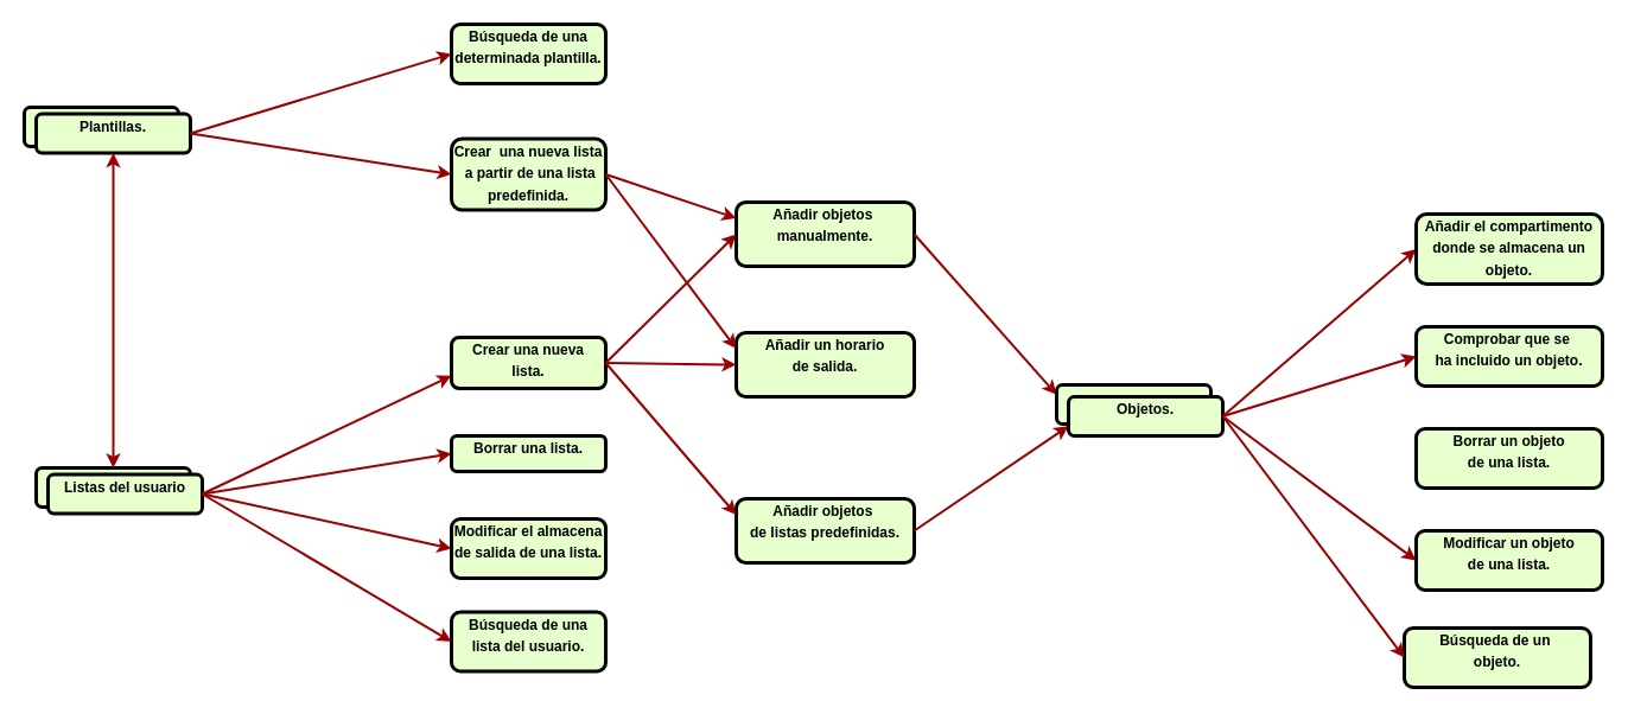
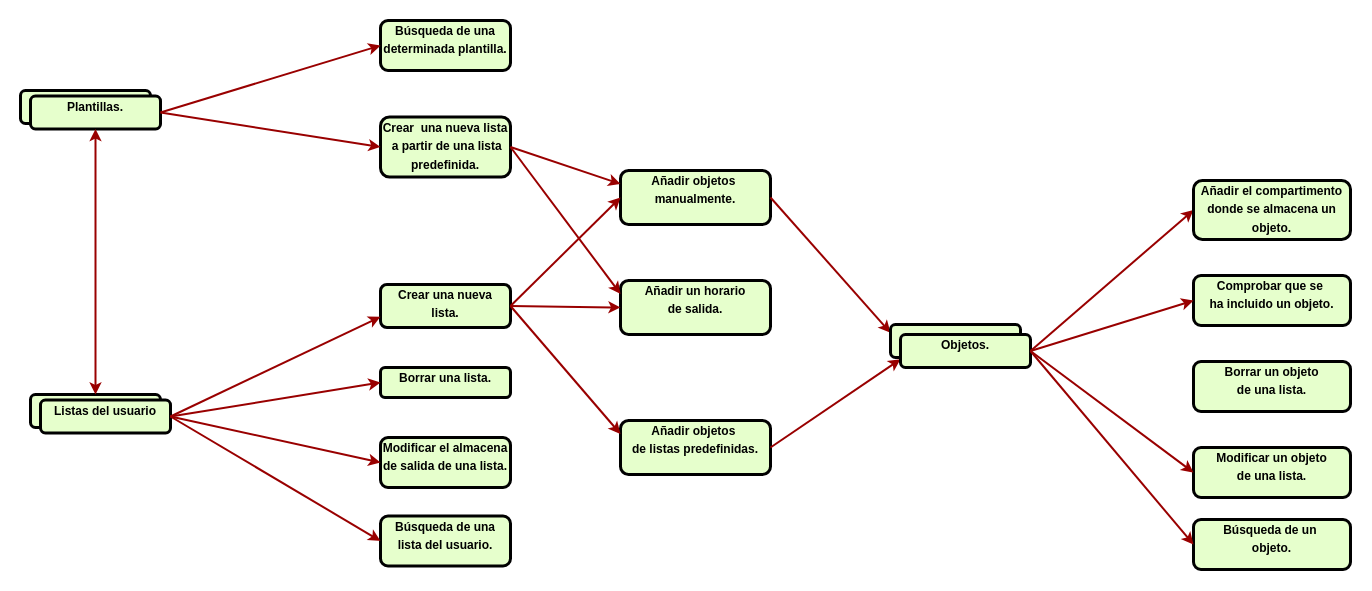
  <mxCell id="0" />
  <mxCell id="1" parent="0" />
  <mxCell id="2" value="&lt;p style=&quot;margin: 4px 0px 0px ; text-align: center&quot;&gt;Crear una nueva&lt;/p&gt;&lt;p style=&quot;margin: 4px 0px 0px ; text-align: center&quot;&gt;lista.&lt;/p&gt;" style="verticalAlign=middle;align=center;overflow=fill;fontSize=12;fontFamily=Helvetica;html=1;rounded=1;fontStyle=1;strokeWidth=3;fillColor=#E6FFCC" vertex="1" parent="1"><mxGeometry x="380" y="284" width="130" height="43" as="geometry" /></mxCell>
  <mxCell id="3" value="&lt;p style=&quot;margin: 4px 0px 0px ; text-align: center&quot;&gt;Añadir objetos&amp;nbsp;&lt;/p&gt;&lt;p style=&quot;margin: 4px 0px 0px ; text-align: center&quot;&gt;manualmente.&lt;/p&gt;" style="verticalAlign=middle;align=center;overflow=fill;fontSize=12;fontFamily=Helvetica;html=1;rounded=1;fontStyle=1;strokeWidth=3;fillColor=#E6FFCC" vertex="1" parent="1"><mxGeometry x="620" y="170" width="150" height="54" as="geometry" /></mxCell>
  <mxCell id="4" value="" style="edgeStyle=none;noEdgeStyle=1;strokeColor=#990000;strokeWidth=2;exitX=1;exitY=0.5;exitDx=0;exitDy=0;entryX=0;entryY=0.5;entryDx=0;entryDy=0;" edge="1" parent="1" source="2" target="3"><mxGeometry width="100" height="100" relative="1" as="geometry"><mxPoint x="520" y="320.5" as="sourcePoint" /><mxPoint x="630" y="234" as="targetPoint" /></mxGeometry></mxCell>
  <mxCell id="5" value="&lt;p style=&quot;margin: 4px 0px 0px ; text-align: center&quot;&gt;Añadir objetos&amp;nbsp;&lt;/p&gt;&lt;p style=&quot;margin: 4px 0px 0px ; text-align: center&quot;&gt;de listas predefinidas.&lt;/p&gt;" style="verticalAlign=middle;align=center;overflow=fill;fontSize=12;fontFamily=Helvetica;html=1;rounded=1;fontStyle=1;strokeWidth=3;fillColor=#E6FFCC" vertex="1" parent="1"><mxGeometry x="620" y="420" width="150" height="54" as="geometry" /></mxCell>
  <mxCell id="6" value="&lt;p style=&quot;margin: 4px 0px 0px ; text-align: center&quot;&gt;Añadir un horario&lt;/p&gt;&lt;p style=&quot;margin: 4px 0px 0px ; text-align: center&quot;&gt;de salida.&lt;/p&gt;" style="verticalAlign=middle;align=center;overflow=fill;fontSize=12;fontFamily=Helvetica;html=1;rounded=1;fontStyle=1;strokeWidth=3;fillColor=#E6FFCC" vertex="1" parent="1"><mxGeometry x="620" y="280" width="150" height="54" as="geometry" /></mxCell>
  <mxCell id="7" value="" style="edgeStyle=none;noEdgeStyle=1;strokeColor=#990000;strokeWidth=2;exitX=1;exitY=0.5;exitDx=0;exitDy=0;entryX=0;entryY=0.5;entryDx=0;entryDy=0;" edge="1" parent="1" source="2" target="6"><mxGeometry width="100" height="100" relative="1" as="geometry"><mxPoint x="520" y="310.5" as="sourcePoint" /><mxPoint x="630" y="310.5" as="targetPoint" /></mxGeometry></mxCell>
  <mxCell id="8" value="&lt;p style=&quot;margin: 4px 0px 0px ; text-align: center&quot;&gt;Borrar una lista.&lt;/p&gt;" style="verticalAlign=middle;align=center;overflow=fill;fontSize=12;fontFamily=Helvetica;html=1;rounded=1;fontStyle=1;strokeWidth=3;fillColor=#E6FFCC" vertex="1" parent="1"><mxGeometry x="380" y="367" width="130" height="30" as="geometry" /></mxCell>
  <mxCell id="9" value="" style="edgeStyle=none;noEdgeStyle=1;strokeColor=#990000;strokeWidth=2;exitX=1;exitY=0.5;exitDx=0;exitDy=0;entryX=0;entryY=0.25;entryDx=0;entryDy=0;" edge="1" parent="1" source="3" target="18"><mxGeometry width="100" height="100" relative="1" as="geometry"><mxPoint x="780" y="234" as="sourcePoint" /><mxPoint x="970" y="371" as="targetPoint" /></mxGeometry></mxCell>
  <mxCell id="10" value="" style="edgeStyle=none;noEdgeStyle=1;strokeColor=#990000;strokeWidth=2;exitX=1;exitY=0.5;exitDx=0;exitDy=0;entryX=0;entryY=0.75;entryDx=0;entryDy=0;" edge="1" parent="1" source="5" target="19"><mxGeometry width="100" height="100" relative="1" as="geometry"><mxPoint x="790" y="244" as="sourcePoint" /><mxPoint x="976.08" y="396.99" as="targetPoint" /></mxGeometry></mxCell>
  <mxCell id="11" value="&lt;p style=&quot;margin: 4px 0px 0px ; text-align: center&quot;&gt;&lt;br&gt;&lt;/p&gt;&lt;p style=&quot;margin: 4px 0px 0px ; text-align: center&quot;&gt;&lt;br&gt;&lt;/p&gt;" style="verticalAlign=middle;align=center;overflow=fill;fontSize=12;fontFamily=Helvetica;html=1;rounded=1;fontStyle=1;strokeWidth=3;fillColor=#E6FFCC" vertex="1" parent="1"><mxGeometry x="30" y="394" width="130" height="33" as="geometry" /></mxCell>
  <mxCell id="12" value="&lt;p style=&quot;margin: 4px 0px 0px ; text-align: center&quot;&gt;Listas del usuario&lt;/p&gt;&lt;p style=&quot;margin: 4px 0px 0px ; text-align: center&quot;&gt;&lt;br&gt;&lt;/p&gt;" style="verticalAlign=middle;align=center;overflow=fill;fontSize=12;fontFamily=Helvetica;html=1;rounded=1;fontStyle=1;strokeWidth=3;fillColor=#E6FFCC" vertex="1" parent="1"><mxGeometry x="40" y="399.5" width="130" height="33" as="geometry" /></mxCell>
  <mxCell id="13" value="" style="edgeStyle=none;noEdgeStyle=1;strokeColor=#990000;strokeWidth=2;entryX=0;entryY=0.75;entryDx=0;entryDy=0;exitX=1;exitY=0.5;exitDx=0;exitDy=0;" edge="1" parent="1" source="12" target="2"><mxGeometry width="100" height="100" relative="1" as="geometry"><mxPoint x="400" y="312.5" as="sourcePoint" /><mxPoint x="510" y="236" as="targetPoint" /></mxGeometry></mxCell>
  <mxCell id="14" value="" style="edgeStyle=none;noEdgeStyle=1;strokeColor=#990000;strokeWidth=2;entryX=0;entryY=0.5;entryDx=0;entryDy=0;exitX=1;exitY=0.5;exitDx=0;exitDy=0;" edge="1" parent="1" source="12" target="8"><mxGeometry width="100" height="100" relative="1" as="geometry"><mxPoint x="180" y="426" as="sourcePoint" /><mxPoint x="270" y="452" as="targetPoint" /></mxGeometry></mxCell>
  <mxCell id="15" value="&lt;p style=&quot;margin: 4px 0px 0px ; text-align: center&quot;&gt;Modificar el almacena&lt;/p&gt;&lt;p style=&quot;margin: 4px 0px 0px ; text-align: center&quot;&gt;de salida de una lista.&lt;/p&gt;" style="verticalAlign=middle;align=center;overflow=fill;fontSize=12;fontFamily=Helvetica;html=1;rounded=1;fontStyle=1;strokeWidth=3;fillColor=#E6FFCC" vertex="1" parent="1"><mxGeometry x="380" y="437" width="130" height="50" as="geometry" /></mxCell>
  <mxCell id="16" value="" style="edgeStyle=none;noEdgeStyle=1;strokeColor=#990000;strokeWidth=2;entryX=0;entryY=0.5;entryDx=0;entryDy=0;exitX=1;exitY=0.5;exitDx=0;exitDy=0;" edge="1" parent="1" source="12" target="15"><mxGeometry width="100" height="100" relative="1" as="geometry"><mxPoint x="147.5" y="442.5" as="sourcePoint" /><mxPoint x="270" y="564" as="targetPoint" /></mxGeometry></mxCell>
  <mxCell id="17" value="&lt;p style=&quot;margin: 4px 0px 0px ; text-align: center&quot;&gt;Comprobar que se&amp;nbsp;&lt;/p&gt;&lt;p style=&quot;margin: 4px 0px 0px ; text-align: center&quot;&gt;ha incluido un objeto.&lt;/p&gt;" style="verticalAlign=middle;align=center;overflow=fill;fontSize=12;fontFamily=Helvetica;html=1;rounded=1;fontStyle=1;strokeWidth=3;fillColor=#E6FFCC" vertex="1" parent="1"><mxGeometry x="1193" y="275" width="157" height="50" as="geometry" /></mxCell>
  <mxCell id="18" value="&lt;p style=&quot;margin: 4px 0px 0px ; text-align: center&quot;&gt;&lt;br&gt;&lt;/p&gt;" style="verticalAlign=middle;align=center;overflow=fill;fontSize=12;fontFamily=Helvetica;html=1;rounded=1;fontStyle=1;strokeWidth=3;fillColor=#E6FFCC" vertex="1" parent="1"><mxGeometry x="890" y="324" width="130" height="33" as="geometry" /></mxCell>
  <mxCell id="19" value="&lt;p style=&quot;margin: 4px 0px 0px ; text-align: center&quot;&gt;Objetos.&lt;/p&gt;" style="verticalAlign=middle;align=center;overflow=fill;fontSize=12;fontFamily=Helvetica;html=1;rounded=1;fontStyle=1;strokeWidth=3;fillColor=#E6FFCC" vertex="1" parent="1"><mxGeometry x="900" y="334" width="130" height="33" as="geometry" /></mxCell>
  <mxCell id="20" value="" style="edgeStyle=none;noEdgeStyle=1;strokeColor=#990000;strokeWidth=2;entryX=0;entryY=0.5;entryDx=0;entryDy=0;exitX=1;exitY=0.5;exitDx=0;exitDy=0;" edge="1" parent="1" source="19" target="24"><mxGeometry width="100" height="100" relative="1" as="geometry"><mxPoint x="1030" y="339" as="sourcePoint" /><mxPoint x="115" y="733" as="targetPoint" /></mxGeometry></mxCell>
  <mxCell id="21" value="" style="edgeStyle=none;noEdgeStyle=1;strokeColor=#990000;strokeWidth=2;exitX=1;exitY=0.5;exitDx=0;exitDy=0;entryX=0;entryY=0.25;entryDx=0;entryDy=0;" edge="1" parent="1" source="2" target="5"><mxGeometry width="100" height="100" relative="1" as="geometry"><mxPoint x="520" y="315.5" as="sourcePoint" /><mxPoint x="630" y="336" as="targetPoint" /></mxGeometry></mxCell>
  <mxCell id="22" value="&lt;p style=&quot;margin: 4px 0px 0px ; text-align: center&quot;&gt;&lt;span&gt;Modificar un objeto&lt;/span&gt;&lt;br&gt;&lt;/p&gt;&lt;p style=&quot;margin: 4px 0px 0px ; text-align: center&quot;&gt;&lt;span&gt;de una lista.&lt;/span&gt;&lt;/p&gt;" style="verticalAlign=middle;align=center;overflow=fill;fontSize=12;fontFamily=Helvetica;html=1;rounded=1;fontStyle=1;strokeWidth=3;fillColor=#E6FFCC" vertex="1" parent="1"><mxGeometry x="1193" y="447" width="157" height="50" as="geometry" /></mxCell>
  <mxCell id="23" value="&lt;p style=&quot;margin: 4px 0px 0px ; text-align: center&quot;&gt;&lt;span&gt;Borrar un objeto&lt;/span&gt;&lt;/p&gt;&lt;p style=&quot;margin: 4px 0px 0px ; text-align: center&quot;&gt;&lt;span&gt;de una lista.&lt;/span&gt;&lt;/p&gt;" style="verticalAlign=middle;align=center;overflow=fill;fontSize=12;fontFamily=Helvetica;html=1;rounded=1;fontStyle=1;strokeWidth=3;fillColor=#E6FFCC" vertex="1" parent="1"><mxGeometry x="1193" y="361" width="157" height="50" as="geometry" /></mxCell>
  <mxCell id="24" value="&lt;p style=&quot;margin: 4px 0px 0px ; text-align: center&quot;&gt;Añadir el compartimento&lt;/p&gt;&lt;p style=&quot;margin: 4px 0px 0px ; text-align: center&quot;&gt;donde se almacena un&lt;/p&gt;&lt;p style=&quot;margin: 4px 0px 0px ; text-align: center&quot;&gt;objeto.&lt;/p&gt;" style="verticalAlign=middle;align=center;overflow=fill;fontSize=12;fontFamily=Helvetica;html=1;rounded=1;fontStyle=1;strokeWidth=3;fillColor=#E6FFCC" vertex="1" parent="1"><mxGeometry x="1193" y="180" width="157" height="59" as="geometry" /></mxCell>
  <mxCell id="25" value="" style="edgeStyle=none;noEdgeStyle=1;strokeColor=#990000;strokeWidth=2;entryX=0;entryY=0.5;entryDx=0;entryDy=0;exitX=1;exitY=0.5;exitDx=0;exitDy=0;" edge="1" parent="1" source="19" target="17"><mxGeometry width="100" height="100" relative="1" as="geometry"><mxPoint x="1040" y="360.5" as="sourcePoint" /><mxPoint x="1203" y="219.5" as="targetPoint" /></mxGeometry></mxCell>
  <mxCell id="26" value="" style="edgeStyle=none;noEdgeStyle=1;strokeColor=#990000;strokeWidth=2;entryX=0;entryY=0.5;entryDx=0;entryDy=0;exitX=1;exitY=0.5;exitDx=0;exitDy=0;" edge="1" parent="1" source="19" target="22"><mxGeometry width="100" height="100" relative="1" as="geometry"><mxPoint x="1060" y="380.5" as="sourcePoint" /><mxPoint x="1223" y="239.5" as="targetPoint" /></mxGeometry></mxCell>
  <mxCell id="27" value="&lt;p style=&quot;margin: 4px 0px 0px ; text-align: center&quot;&gt;&lt;br&gt;&lt;/p&gt;&lt;p style=&quot;margin: 4px 0px 0px ; text-align: center&quot;&gt;&lt;br&gt;&lt;/p&gt;" style="verticalAlign=middle;align=center;overflow=fill;fontSize=12;fontFamily=Helvetica;html=1;rounded=1;fontStyle=1;strokeWidth=3;fillColor=#E6FFCC" vertex="1" parent="1"><mxGeometry x="20" y="90" width="130" height="33" as="geometry" /></mxCell>
  <mxCell id="28" value="&lt;p style=&quot;margin: 4px 0px 0px ; text-align: center&quot;&gt;Plantillas.&lt;/p&gt;&lt;p style=&quot;margin: 4px 0px 0px ; text-align: center&quot;&gt;&lt;br&gt;&lt;/p&gt;" style="verticalAlign=middle;align=center;overflow=fill;fontSize=12;fontFamily=Helvetica;html=1;rounded=1;fontStyle=1;strokeWidth=3;fillColor=#E6FFCC" vertex="1" parent="1"><mxGeometry x="30" y="95.5" width="130" height="33" as="geometry" /></mxCell>
  <mxCell id="29" value="&lt;p style=&quot;margin: 4px 0px 0px ; text-align: center&quot;&gt;Búsqueda de una&lt;/p&gt;&lt;p style=&quot;margin: 4px 0px 0px ; text-align: center&quot;&gt;lista del usuario.&lt;/p&gt;" style="verticalAlign=middle;align=center;overflow=fill;fontSize=12;fontFamily=Helvetica;html=1;rounded=1;fontStyle=1;strokeWidth=3;fillColor=#E6FFCC" vertex="1" parent="1"><mxGeometry x="380" y="515.5" width="130" height="50" as="geometry" /></mxCell>
  <mxCell id="30" value="" style="edgeStyle=none;noEdgeStyle=1;strokeColor=#990000;strokeWidth=2;entryX=0;entryY=0.5;entryDx=0;entryDy=0;exitX=1;exitY=0.5;exitDx=0;exitDy=0;" edge="1" parent="1" source="12" target="29"><mxGeometry width="100" height="100" relative="1" as="geometry"><mxPoint x="180" y="426" as="sourcePoint" /><mxPoint x="390" y="624" as="targetPoint" /></mxGeometry></mxCell>
- <mxCell id="31" value="&lt;p style=&quot;margin: 4px 0px 0px ; text-align: center&quot;&gt;Búsqueda de un&amp;nbsp;&lt;/p&gt;&lt;p style=&quot;margin: 4px 0px 0px ; text-align: center&quot;&gt;objeto.&lt;/p&gt;" style="verticalAlign=middle;align=center;overflow=fill;fontSize=12;fontFamily=Helvetica;html=1;rounded=1;fontStyle=1;strokeWidth=3;fillColor=#E6FFCC" vertex="1" parent="1"><mxGeometry x="1183" y="529" width="157" height="50" as="geometry" /></mxCell>
+ <mxCell id="31" value="&lt;p style=&quot;margin: 4px 0px 0px ; text-align: center&quot;&gt;Búsqueda de un&amp;nbsp;&lt;/p&gt;&lt;p style=&quot;margin: 4px 0px 0px ; text-align: center&quot;&gt;objeto.&lt;/p&gt;" style="verticalAlign=middle;align=center;overflow=fill;fontSize=12;fontFamily=Helvetica;html=1;rounded=1;fontStyle=1;strokeWidth=3;fillColor=#E6FFCC" vertex="1" parent="1"><mxGeometry x="1193" y="519" width="157" height="50" as="geometry" /></mxCell>
  <mxCell id="32" value="" style="edgeStyle=none;noEdgeStyle=1;strokeColor=#990000;strokeWidth=2;entryX=0;entryY=0.5;entryDx=0;entryDy=0;exitX=1;exitY=0.5;exitDx=0;exitDy=0;" edge="1" parent="1" source="19" target="31"><mxGeometry width="100" height="100" relative="1" as="geometry"><mxPoint x="1040" y="360.5" as="sourcePoint" /><mxPoint x="1203" y="482" as="targetPoint" /></mxGeometry></mxCell>
  <mxCell id="33" value="&lt;p style=&quot;margin: 4px 0px 0px ; text-align: center&quot;&gt;Búsqueda de una&lt;/p&gt;&lt;p style=&quot;margin: 4px 0px 0px ; text-align: center&quot;&gt;determinada plantilla.&lt;/p&gt;" style="verticalAlign=middle;align=center;overflow=fill;fontSize=12;fontFamily=Helvetica;html=1;rounded=1;fontStyle=1;strokeWidth=3;fillColor=#E6FFCC" vertex="1" parent="1"><mxGeometry x="380" y="20" width="130" height="50" as="geometry" /></mxCell>
  <mxCell id="34" value="&lt;p style=&quot;margin: 4px 0px 0px ; text-align: center&quot;&gt;Crear&amp;nbsp; una nueva lista&lt;/p&gt;&lt;p style=&quot;margin: 4px 0px 0px ; text-align: center&quot;&gt;&lt;span&gt;&amp;nbsp;a partir de una lista&lt;/span&gt;&lt;/p&gt;&lt;p style=&quot;margin: 4px 0px 0px ; text-align: center&quot;&gt;&lt;span&gt;predefinida.&lt;/span&gt;&lt;/p&gt;" style="verticalAlign=middle;align=center;overflow=fill;fontSize=12;fontFamily=Helvetica;html=1;rounded=1;fontStyle=1;strokeWidth=3;fillColor=#E6FFCC" vertex="1" parent="1"><mxGeometry x="380" y="116.5" width="130" height="60" as="geometry" /></mxCell>
  <mxCell id="35" value="" style="edgeStyle=none;noEdgeStyle=1;strokeColor=#990000;strokeWidth=2;entryX=0;entryY=0.5;entryDx=0;entryDy=0;exitX=1;exitY=0.5;exitDx=0;exitDy=0;" edge="1" parent="1" source="28" target="34"><mxGeometry width="100" height="100" relative="1" as="geometry"><mxPoint x="180" y="426" as="sourcePoint" /><mxPoint x="390" y="326.25" as="targetPoint" /></mxGeometry></mxCell>
  <mxCell id="36" value="" style="edgeStyle=none;noEdgeStyle=1;strokeColor=#990000;strokeWidth=2;entryX=0;entryY=0.5;entryDx=0;entryDy=0;exitX=1;exitY=0.5;exitDx=0;exitDy=0;" edge="1" parent="1" source="28" target="33"><mxGeometry width="100" height="100" relative="1" as="geometry"><mxPoint x="170" y="211.25" as="sourcePoint" /><mxPoint x="380" y="211" as="targetPoint" /></mxGeometry></mxCell>
  <mxCell id="37" value="" style="edgeStyle=none;noEdgeStyle=1;strokeColor=#990000;strokeWidth=2;entryX=0;entryY=0.25;entryDx=0;entryDy=0;exitX=1;exitY=0.5;exitDx=0;exitDy=0;" edge="1" parent="1" source="34" target="3"><mxGeometry width="100" height="100" relative="1" as="geometry"><mxPoint x="170" y="122" as="sourcePoint" /><mxPoint x="390" y="156.5" as="targetPoint" /></mxGeometry></mxCell>
  <mxCell id="38" value="" style="edgeStyle=none;noEdgeStyle=1;strokeColor=#990000;strokeWidth=2;entryX=0;entryY=0.25;entryDx=0;entryDy=0;exitX=1;exitY=0.5;exitDx=0;exitDy=0;" edge="1" parent="1" source="34" target="6"><mxGeometry width="100" height="100" relative="1" as="geometry"><mxPoint x="520" y="156.5" as="sourcePoint" /><mxPoint x="630" y="193.5" as="targetPoint" /></mxGeometry></mxCell>
  <mxCell id="39" value="" style="edgeStyle=none;noEdgeStyle=1;strokeColor=#990000;strokeWidth=2;entryX=0.5;entryY=0;entryDx=0;entryDy=0;exitX=0.5;exitY=1;exitDx=0;exitDy=0;startArrow=classic;startFill=1;" edge="1" parent="1" source="28" target="11"><mxGeometry width="100" height="100" relative="1" as="geometry"><mxPoint x="170" y="122" as="sourcePoint" /><mxPoint x="390" y="156.5" as="targetPoint" /></mxGeometry></mxCell>
